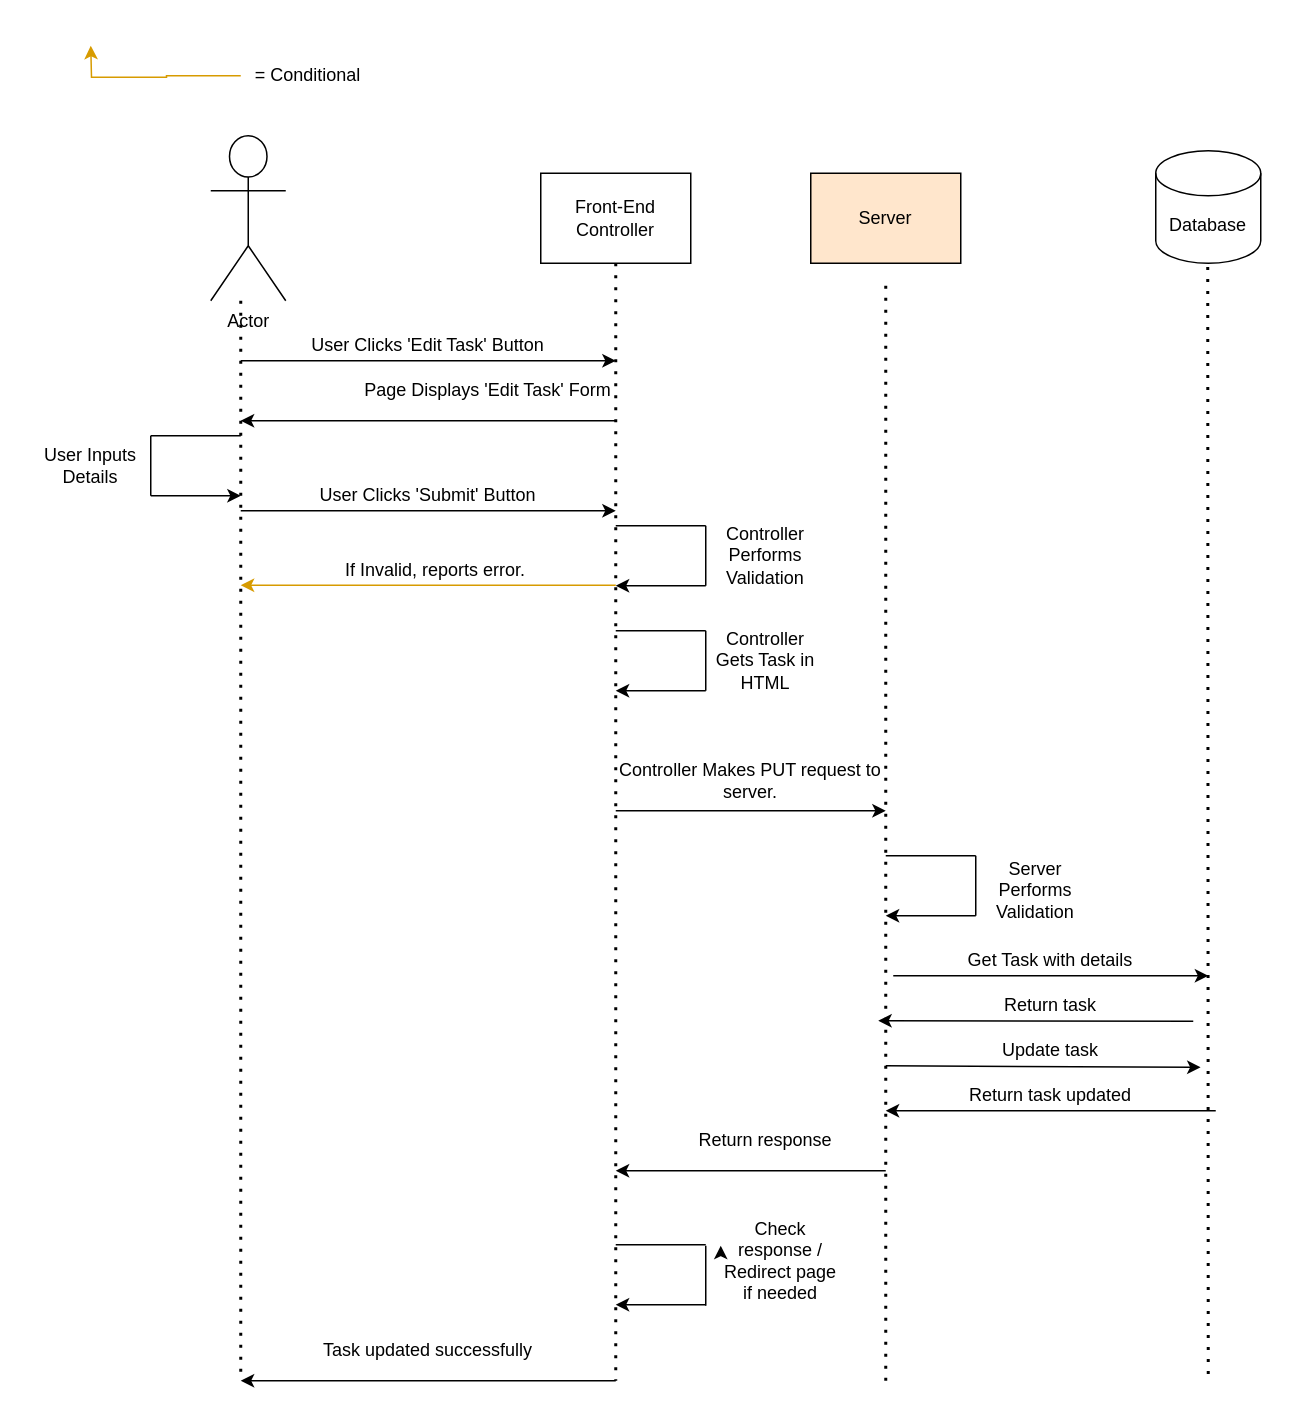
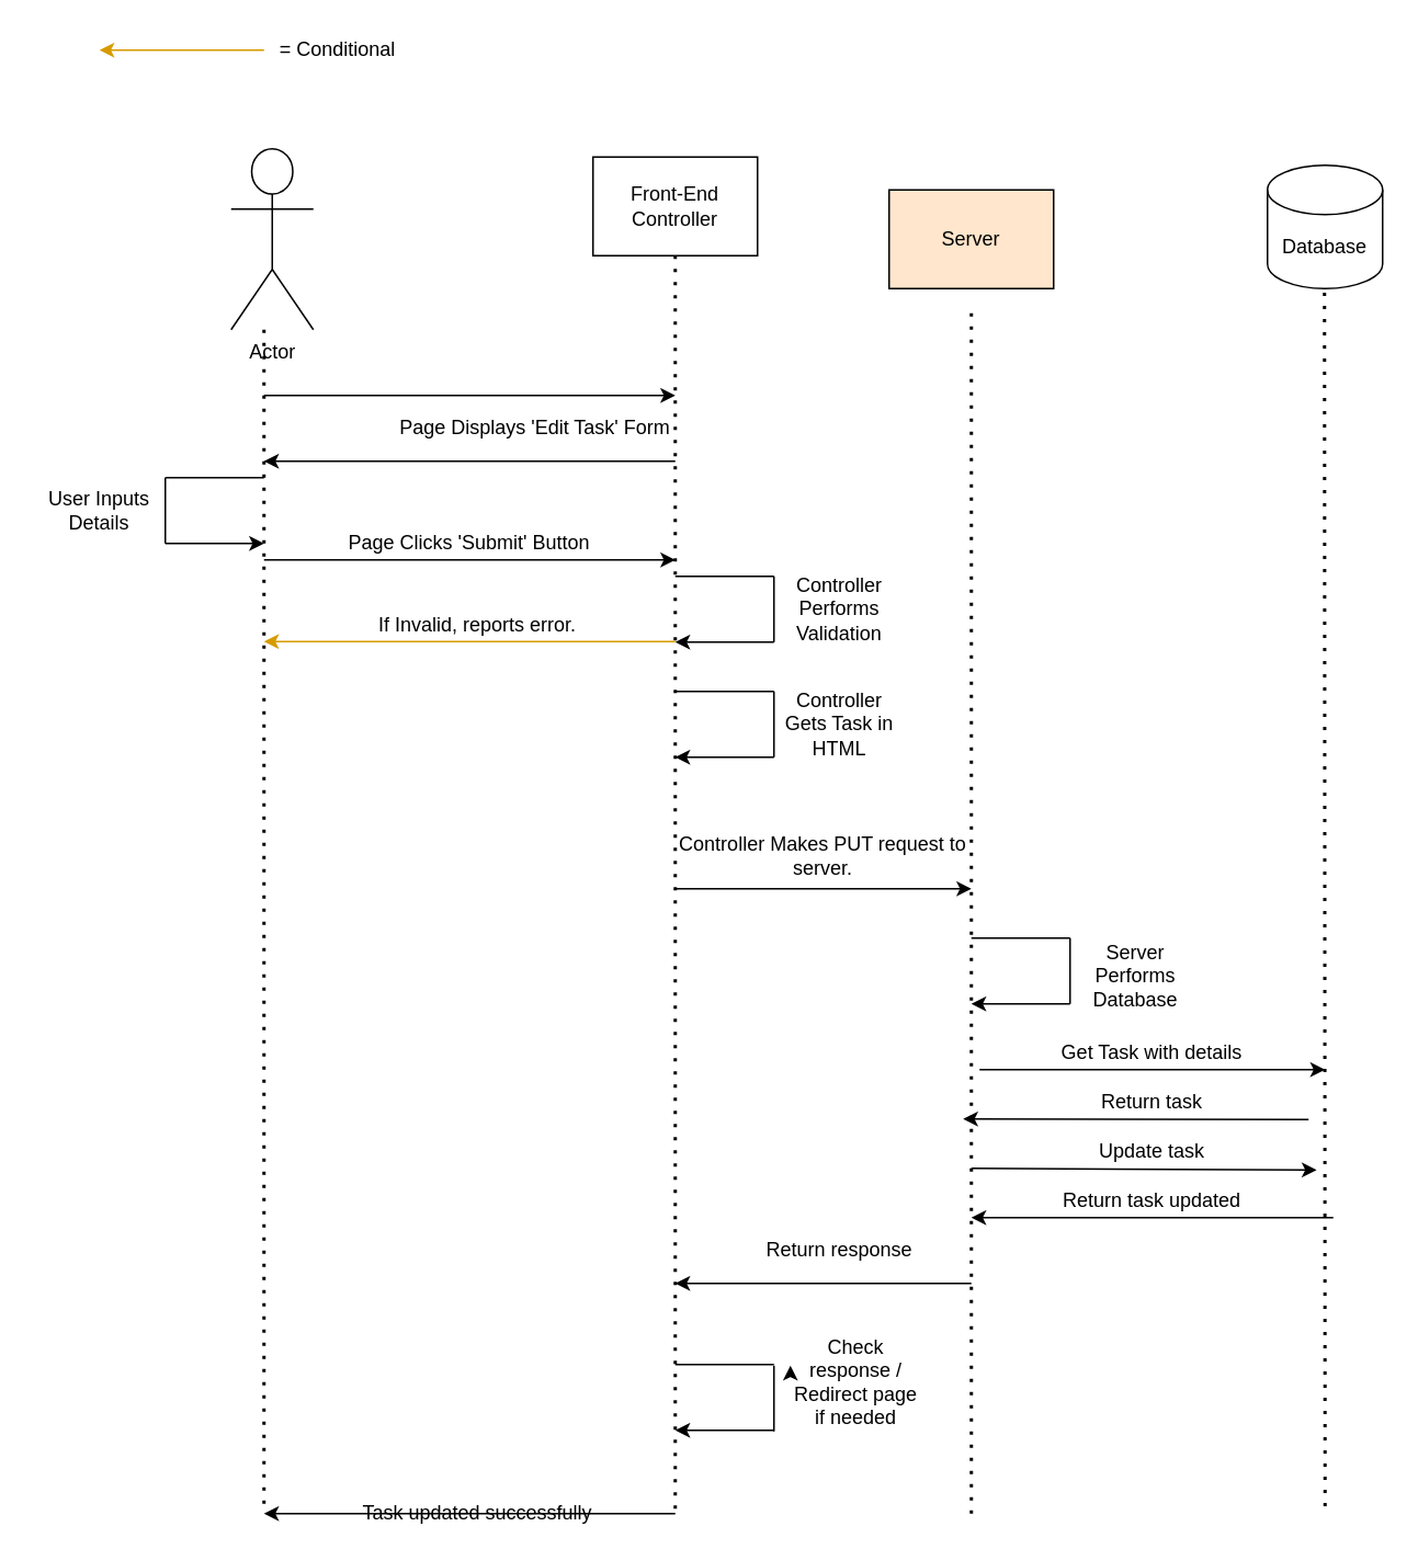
  <mxCell id="0" />
  <mxCell id="1" parent="0" />
  <mxCell id="2" value="Actor" style="shape=umlActor;verticalLabelPosition=bottom;verticalAlign=top;html=1;outlineConnect=0;" parent="1" vertex="1"><mxGeometry x="140" y="90" width="50" height="110" as="geometry" /></mxCell>
- <mxCell id="3" value="Front-End Controller" style="rounded=0;whiteSpace=wrap;html=1;" parent="1" vertex="1"><mxGeometry x="360" y="115" width="100" height="60" as="geometry" /></mxCell>
+ <mxCell id="3" value="Front-End Controller" style="rounded=0;whiteSpace=wrap;html=1;" parent="1" vertex="1"><mxGeometry x="360" y="95" width="100" height="60" as="geometry" /></mxCell>
  <mxCell id="4" value="" style="endArrow=none;dashed=1;html=1;dashPattern=1 3;strokeWidth=2;" parent="1" edge="1"><mxGeometry width="50" height="50" relative="1" as="geometry"><mxPoint x="160" y="200" as="sourcePoint" /><mxPoint x="160" y="920" as="targetPoint" /></mxGeometry></mxCell>
  <mxCell id="5" value="" style="endArrow=classic;html=1;" parent="1" edge="1"><mxGeometry width="50" height="50" relative="1" as="geometry"><mxPoint x="160" y="240" as="sourcePoint" /><mxPoint x="410" y="240" as="targetPoint" /></mxGeometry></mxCell>
  <mxCell id="6" value="" style="endArrow=none;dashed=1;html=1;dashPattern=1 3;strokeWidth=2;exitX=0.5;exitY=1;exitDx=0;exitDy=0;" parent="1" source="3" edge="1"><mxGeometry width="50" height="50" relative="1" as="geometry"><mxPoint x="480" y="200" as="sourcePoint" /><mxPoint x="410" y="920" as="targetPoint" /></mxGeometry></mxCell>
- <mxCell id="7" value="User Clicks 'Edit Task' Button" style="text;html=1;strokeColor=none;fillColor=none;align=center;verticalAlign=middle;whiteSpace=wrap;rounded=0;" parent="1" vertex="1"><mxGeometry x="200" y="220" width="170" height="20" as="geometry" /></mxCell>
  <mxCell id="8" value="" style="endArrow=classic;html=1;" parent="1" edge="1"><mxGeometry width="50" height="50" relative="1" as="geometry"><mxPoint x="410" y="280" as="sourcePoint" /><mxPoint x="160" y="280" as="targetPoint" /></mxGeometry></mxCell>
  <mxCell id="9" value="Page Displays 'Edit Task' Form" style="text;html=1;strokeColor=none;fillColor=none;align=center;verticalAlign=middle;whiteSpace=wrap;rounded=0;" parent="1" vertex="1"><mxGeometry x="240" y="250" width="170" height="20" as="geometry" /></mxCell>
  <mxCell id="10" value="" style="endArrow=classic;html=1;" parent="1" edge="1"><mxGeometry width="50" height="50" relative="1" as="geometry"><mxPoint x="160" y="340" as="sourcePoint" /><mxPoint x="410" y="340" as="targetPoint" /></mxGeometry></mxCell>
- <mxCell id="11" value="User Clicks 'Submit' Button" style="text;html=1;strokeColor=none;fillColor=none;align=center;verticalAlign=middle;whiteSpace=wrap;rounded=0;" parent="1" vertex="1"><mxGeometry x="175" y="320" width="220" height="20" as="geometry" /></mxCell>
+ <mxCell id="11" value="Page Clicks 'Submit' Button" style="text;html=1;strokeColor=none;fillColor=none;align=center;verticalAlign=middle;whiteSpace=wrap;rounded=0;" parent="1" vertex="1"><mxGeometry x="175" y="320" width="220" height="20" as="geometry" /></mxCell>
  <mxCell id="12" value="Server" style="rounded=0;whiteSpace=wrap;html=1;fillColor=#ffe6cc;" parent="1" vertex="1"><mxGeometry x="540" y="115" width="100" height="60" as="geometry" /></mxCell>
  <mxCell id="13" value="" style="endArrow=none;html=1;" parent="1" edge="1"><mxGeometry width="50" height="50" relative="1" as="geometry"><mxPoint x="160" y="290" as="sourcePoint" /><mxPoint x="100" y="290" as="targetPoint" /></mxGeometry></mxCell>
  <mxCell id="14" value="" style="endArrow=none;html=1;" parent="1" edge="1"><mxGeometry width="50" height="50" relative="1" as="geometry"><mxPoint x="100" y="290" as="sourcePoint" /><mxPoint x="100" y="330" as="targetPoint" /></mxGeometry></mxCell>
  <mxCell id="15" value="" style="endArrow=classic;html=1;" parent="1" edge="1"><mxGeometry width="50" height="50" relative="1" as="geometry"><mxPoint x="100" y="330" as="sourcePoint" /><mxPoint x="160" y="330" as="targetPoint" /></mxGeometry></mxCell>
  <mxCell id="16" value="User Inputs Details" style="text;html=1;strokeColor=none;fillColor=none;align=center;verticalAlign=middle;whiteSpace=wrap;rounded=0;" parent="1" vertex="1"><mxGeometry y="300" width="80" height="20" as="geometry" x="20" /></mxCell>
  <mxCell id="17" value="" style="endArrow=none;html=1;" parent="1" edge="1"><mxGeometry width="50" height="50" relative="1" as="geometry"><mxPoint x="470" y="350" as="sourcePoint" /><mxPoint x="410" y="350" as="targetPoint" /></mxGeometry></mxCell>
  <mxCell id="18" value="" style="endArrow=none;html=1;" parent="1" edge="1"><mxGeometry width="50" height="50" relative="1" as="geometry"><mxPoint x="470" y="350" as="sourcePoint" /><mxPoint x="470" y="390" as="targetPoint" /></mxGeometry></mxCell>
  <mxCell id="19" value="" style="endArrow=classic;html=1;" parent="1" edge="1"><mxGeometry width="50" height="50" relative="1" as="geometry"><mxPoint x="470" y="390" as="sourcePoint" /><mxPoint x="410" y="390" as="targetPoint" /></mxGeometry></mxCell>
  <mxCell id="20" value="Controller Performs Validation" style="text;html=1;strokeColor=none;fillColor=none;align=center;verticalAlign=middle;whiteSpace=wrap;rounded=0;" parent="1" vertex="1"><mxGeometry x="470" y="360" width="80" height="20" as="geometry" /></mxCell>
  <mxCell id="21" value="" style="endArrow=classic;html=1;" parent="1" edge="1"><mxGeometry width="50" height="50" relative="1" as="geometry"><mxPoint x="410" y="540" as="sourcePoint" /><mxPoint x="590" y="540" as="targetPoint" /></mxGeometry></mxCell>
  <mxCell id="22" value="" style="endArrow=none;dashed=1;html=1;dashPattern=1 3;strokeWidth=2;exitX=0.5;exitY=1;exitDx=0;exitDy=0;" parent="1" edge="1"><mxGeometry width="50" height="50" relative="1" as="geometry"><mxPoint x="590" y="190" as="sourcePoint" /><mxPoint x="590" y="920" as="targetPoint" /></mxGeometry></mxCell>
  <mxCell id="23" value="Controller Makes PUT request to server." style="text;html=1;strokeColor=none;fillColor=none;align=center;verticalAlign=middle;whiteSpace=wrap;rounded=0;" parent="1" vertex="1"><mxGeometry x="410" y="500" width="180" height="40" as="geometry" /></mxCell>
  <mxCell id="24" value="Database" style="shape=cylinder3;whiteSpace=wrap;html=1;boundedLbl=1;backgroundOutline=1;size=15;" parent="1" vertex="1"><mxGeometry x="770" y="100" width="70" height="75" as="geometry" /></mxCell>
  <mxCell id="25" value="" style="endArrow=none;dashed=1;html=1;dashPattern=1 3;strokeWidth=2;exitX=0.5;exitY=1;exitDx=0;exitDy=0;" parent="1" edge="1"><mxGeometry width="50" height="50" relative="1" as="geometry"><mxPoint x="804.66" y="177.5" as="sourcePoint" /><mxPoint x="805" y="920" as="targetPoint" /></mxGeometry></mxCell>
  <mxCell id="26" value="" style="endArrow=none;html=1;" parent="1" edge="1"><mxGeometry width="50" height="50" relative="1" as="geometry"><mxPoint x="650" y="570" as="sourcePoint" /><mxPoint x="590" y="570" as="targetPoint" /></mxGeometry></mxCell>
  <mxCell id="27" value="" style="endArrow=none;html=1;" parent="1" edge="1"><mxGeometry width="50" height="50" relative="1" as="geometry"><mxPoint x="650" y="570" as="sourcePoint" /><mxPoint x="650" y="610" as="targetPoint" /></mxGeometry></mxCell>
  <mxCell id="28" value="" style="endArrow=classic;html=1;" parent="1" edge="1"><mxGeometry width="50" height="50" relative="1" as="geometry"><mxPoint x="650" y="610" as="sourcePoint" /><mxPoint x="590" y="610" as="targetPoint" /></mxGeometry></mxCell>
- <mxCell id="29" value="Server Performs Validation&lt;br&gt;&lt;br&gt;" style="text;html=1;strokeColor=none;fillColor=none;align=center;verticalAlign=middle;whiteSpace=wrap;rounded=0;" parent="1" vertex="1"><mxGeometry x="650" y="590" width="80" height="20" as="geometry" /></mxCell>
+ <mxCell id="29" value="Server Performs Database&lt;br&gt;&lt;br&gt;" style="text;html=1;strokeColor=none;fillColor=none;align=center;verticalAlign=middle;whiteSpace=wrap;rounded=0;" parent="1" vertex="1"><mxGeometry x="650" y="590" width="80" height="20" as="geometry" /></mxCell>
  <mxCell id="30" value="" style="endArrow=classic;html=1;fillColor=#ffe6cc;strokeColor=#d79b00;" parent="1" edge="1"><mxGeometry width="50" height="50" relative="1" as="geometry"><mxPoint x="410" y="389.66" as="sourcePoint" /><mxPoint x="160" y="389.66" as="targetPoint" /></mxGeometry></mxCell>
  <mxCell id="31" value="If Invalid, reports error." style="text;html=1;strokeColor=none;fillColor=none;align=center;verticalAlign=middle;whiteSpace=wrap;rounded=0;" parent="1" vertex="1"><mxGeometry x="210" y="370" width="160" height="20" as="geometry" /></mxCell>
  <mxCell id="32" style="edgeStyle=orthogonalEdgeStyle;rounded=0;orthogonalLoop=1;jettySize=auto;html=1;fillColor=#ffe6cc;strokeColor=#d79b00;" parent="1" source="33" edge="1"><mxGeometry relative="1" as="geometry"><mxPoint x="60" y="30" as="targetPoint" /></mxGeometry></mxCell>
- <mxCell id="33" value="= Conditional" style="text;html=1;strokeColor=none;fillColor=none;align=center;verticalAlign=middle;whiteSpace=wrap;rounded=0;" parent="1" vertex="1"><mxGeometry x="160" y="40" width="90" height="20" as="geometry" /></mxCell>
+ <mxCell id="33" value="= Conditional" style="text;html=1;strokeColor=none;fillColor=none;align=center;verticalAlign=middle;whiteSpace=wrap;rounded=0;" parent="1" vertex="1"><mxGeometry x="160" y="20" width="90" height="20" as="geometry" /></mxCell>
  <mxCell id="34" value="" style="endArrow=classic;html=1;" parent="1" edge="1"><mxGeometry width="50" height="50" relative="1" as="geometry"><mxPoint x="595" y="650" as="sourcePoint" /><mxPoint x="805" y="650" as="targetPoint" /></mxGeometry></mxCell>
  <mxCell id="35" value="Get Task with details" style="text;html=1;strokeColor=none;fillColor=none;align=center;verticalAlign=middle;whiteSpace=wrap;rounded=0;" parent="1" vertex="1"><mxGeometry x="590" y="630" width="220" height="20" as="geometry" /></mxCell>
  <mxCell id="36" value="" style="endArrow=classic;html=1;" parent="1" edge="1"><mxGeometry width="50" height="50" relative="1" as="geometry"><mxPoint x="590" y="780" as="sourcePoint" /><mxPoint x="410" y="780" as="targetPoint" /></mxGeometry></mxCell>
  <mxCell id="37" value="Return response" style="text;html=1;strokeColor=none;fillColor=none;align=center;verticalAlign=middle;whiteSpace=wrap;rounded=0;" parent="1" vertex="1"><mxGeometry x="440" y="750" width="140" height="20" as="geometry" /></mxCell>
  <mxCell id="38" value="" style="endArrow=none;html=1;" parent="1" edge="1"><mxGeometry width="50" height="50" relative="1" as="geometry"><mxPoint x="470" y="829.31" as="sourcePoint" /><mxPoint x="410" y="829.31" as="targetPoint" /></mxGeometry></mxCell>
  <mxCell id="39" value="" style="endArrow=none;html=1;" parent="1" edge="1"><mxGeometry width="50" height="50" relative="1" as="geometry"><mxPoint x="470" y="830" as="sourcePoint" /><mxPoint x="470" y="870" as="targetPoint" /></mxGeometry></mxCell>
  <mxCell id="40" value="" style="endArrow=classic;html=1;" parent="1" edge="1"><mxGeometry width="50" height="50" relative="1" as="geometry"><mxPoint x="470" y="869.31" as="sourcePoint" /><mxPoint x="410" y="869.31" as="targetPoint" /></mxGeometry></mxCell>
  <mxCell id="41" value="Check response / Redirect page if needed" style="text;html=1;strokeColor=none;fillColor=none;align=center;verticalAlign=middle;whiteSpace=wrap;rounded=0;" parent="1" vertex="1"><mxGeometry x="480" y="830" width="80" height="20" as="geometry" /></mxCell>
- <mxCell id="42" value="Task updated successfully" style="text;html=1;strokeColor=none;fillColor=none;align=center;verticalAlign=middle;whiteSpace=wrap;rounded=0;" parent="1" vertex="1"><mxGeometry x="175" y="890" width="220" height="20" as="geometry" /></mxCell>
+ <mxCell id="42" value="Task updated successfully" style="text;html=1;strokeColor=none;fillColor=none;align=center;verticalAlign=middle;whiteSpace=wrap;rounded=0;" parent="1" vertex="1"><mxGeometry x="180" y="910" width="220" height="20" as="geometry" /></mxCell>
  <mxCell id="43" value="" style="endArrow=classic;html=1;" parent="1" edge="1"><mxGeometry width="50" height="50" relative="1" as="geometry"><mxPoint x="795" y="680.34" as="sourcePoint" /><mxPoint x="585" y="680" as="targetPoint" /></mxGeometry></mxCell>
  <mxCell id="44" value="Return task" style="text;html=1;strokeColor=none;fillColor=none;align=center;verticalAlign=middle;whiteSpace=wrap;rounded=0;" parent="1" vertex="1"><mxGeometry x="590" y="660" width="220" height="20" as="geometry" /></mxCell>
  <mxCell id="45" value="Update task" style="text;html=1;strokeColor=none;fillColor=none;align=center;verticalAlign=middle;whiteSpace=wrap;rounded=0;" parent="1" vertex="1"><mxGeometry x="590" y="690" width="220" height="20" as="geometry" /></mxCell>
  <mxCell id="46" value="Return task updated" style="text;html=1;strokeColor=none;fillColor=none;align=center;verticalAlign=middle;whiteSpace=wrap;rounded=0;" parent="1" vertex="1"><mxGeometry x="590" y="720" width="220" height="20" as="geometry" /></mxCell>
  <mxCell id="47" value="" style="endArrow=classic;html=1;exitX=0;exitY=1;exitDx=0;exitDy=0;entryX=0.954;entryY=1.051;entryDx=0;entryDy=0;entryPerimeter=0;" parent="1" source="45" target="45" edge="1"><mxGeometry width="50" height="50" relative="1" as="geometry"><mxPoint x="690" y="860" as="sourcePoint" /><mxPoint x="740" y="810" as="targetPoint" /></mxGeometry></mxCell>
  <mxCell id="48" value="" style="endArrow=classic;html=1;exitX=1;exitY=1;exitDx=0;exitDy=0;" parent="1" source="46" edge="1"><mxGeometry width="50" height="50" relative="1" as="geometry"><mxPoint x="700" y="830" as="sourcePoint" /><mxPoint x="590" y="740" as="targetPoint" /></mxGeometry></mxCell>
  <mxCell id="49" value="" style="endArrow=classic;html=1;" parent="1" edge="1"><mxGeometry width="50" height="50" relative="1" as="geometry"><mxPoint x="410" y="920" as="sourcePoint" /><mxPoint x="160" y="920" as="targetPoint" /></mxGeometry></mxCell>
  <mxCell id="50" value="" style="endArrow=none;html=1;" edge="1" parent="1"><mxGeometry width="50" height="50" relative="1" as="geometry"><mxPoint x="470" y="420" as="sourcePoint" /><mxPoint x="410" y="420" as="targetPoint" /></mxGeometry></mxCell>
  <mxCell id="51" value="" style="endArrow=none;html=1;" edge="1" parent="1"><mxGeometry width="50" height="50" relative="1" as="geometry"><mxPoint x="470" y="420" as="sourcePoint" /><mxPoint x="470" y="460" as="targetPoint" /></mxGeometry></mxCell>
  <mxCell id="52" value="" style="endArrow=classic;html=1;" edge="1" parent="1"><mxGeometry width="50" height="50" relative="1" as="geometry"><mxPoint x="470" y="460" as="sourcePoint" /><mxPoint x="410" y="460" as="targetPoint" /></mxGeometry></mxCell>
  <mxCell id="53" value="Controller Gets Task in HTML" style="text;html=1;strokeColor=none;fillColor=none;align=center;verticalAlign=middle;whiteSpace=wrap;rounded=0;" vertex="1" parent="1"><mxGeometry x="470" y="430" width="80" height="20" as="geometry" /></mxCell>
  <mxCell id="54" style="edgeStyle=orthogonalEdgeStyle;rounded=0;orthogonalLoop=1;jettySize=auto;html=1;exitX=0;exitY=0.25;exitDx=0;exitDy=0;entryX=0;entryY=0;entryDx=0;entryDy=0;" edge="1" parent="1" source="41" target="41"><mxGeometry relative="1" as="geometry" /></mxCell>
  <mxCell id="55" style="edgeStyle=orthogonalEdgeStyle;rounded=0;orthogonalLoop=1;jettySize=auto;html=1;exitX=0.5;exitY=1;exitDx=0;exitDy=0;" edge="1" parent="1" source="41" target="41"><mxGeometry relative="1" as="geometry" /></mxCell>
